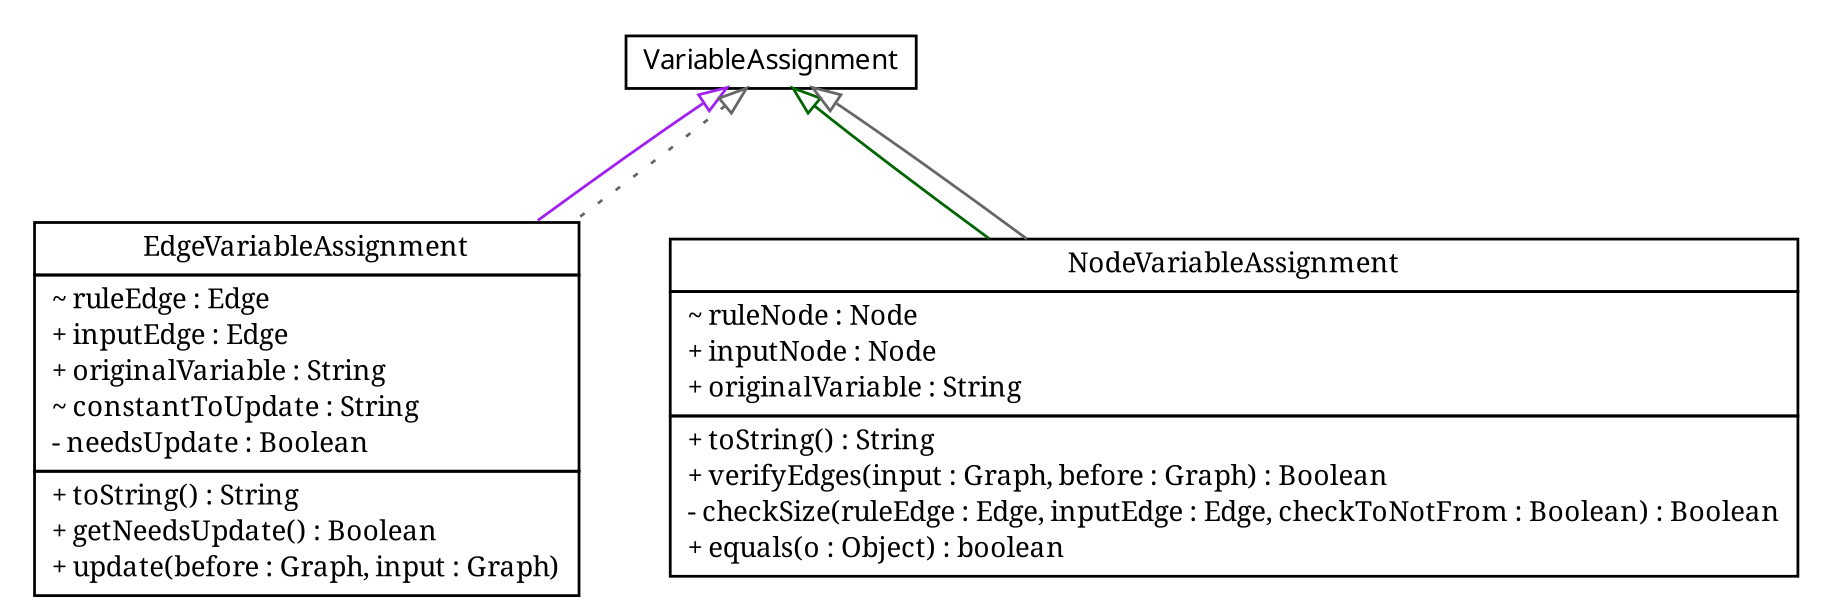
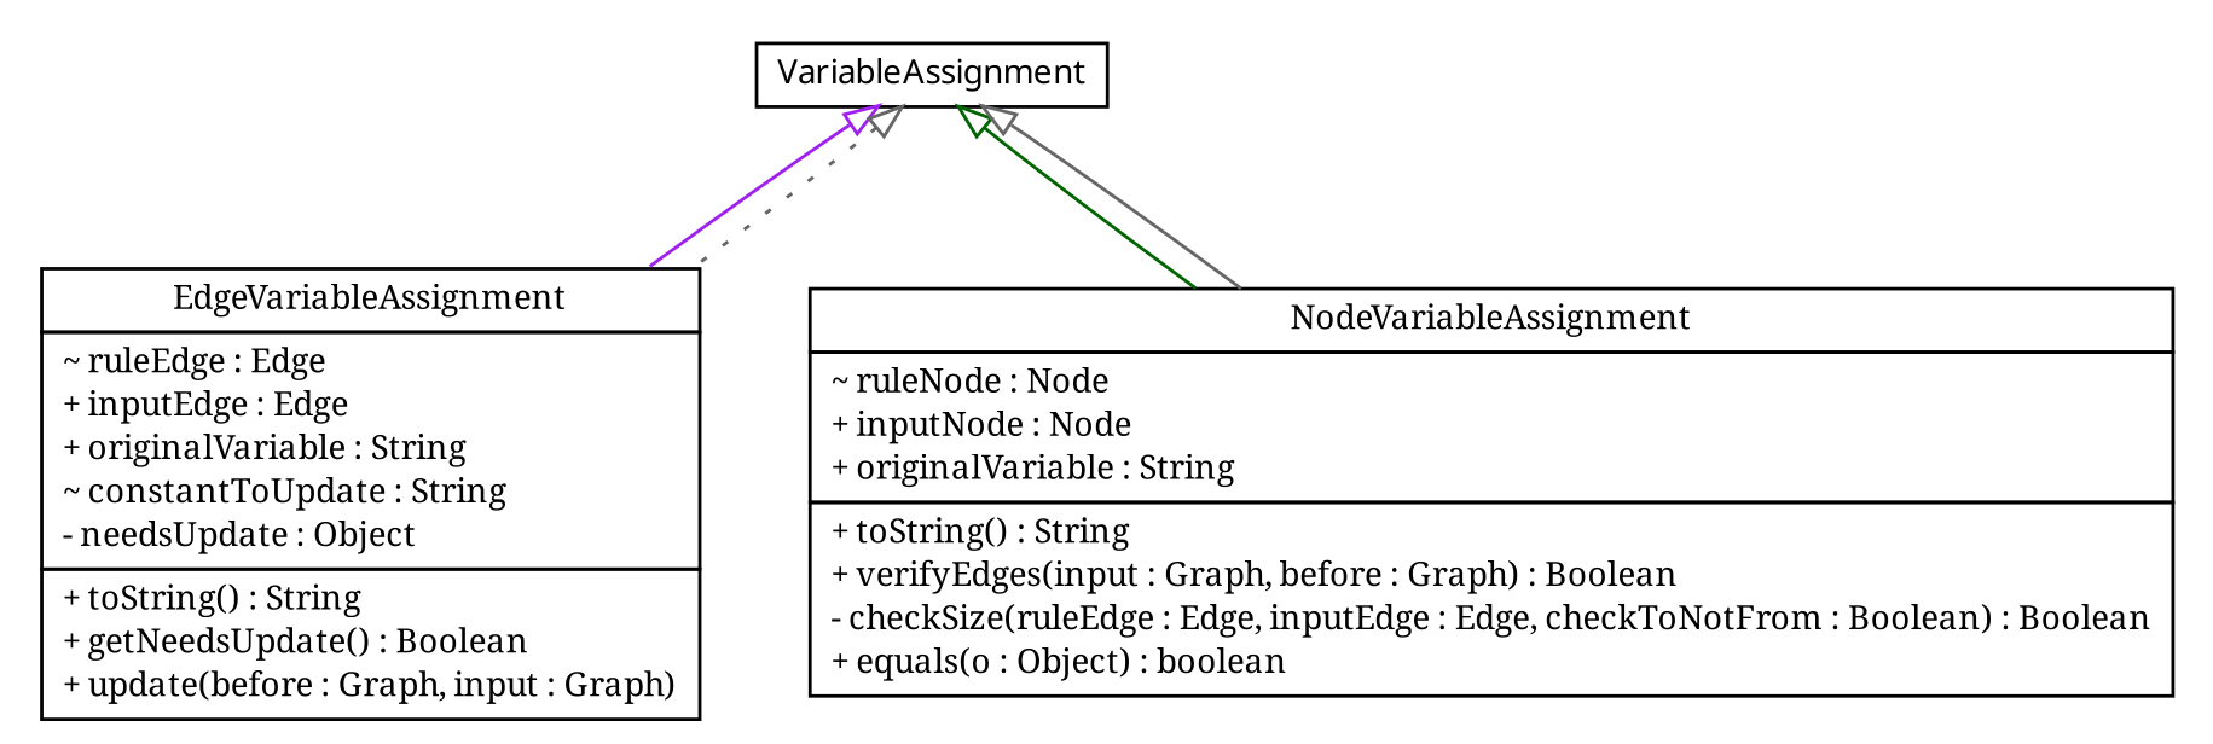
  digraph {
    nodesep=0.25
    ranksep=0.5
    fontname="Noto Serif"
    node [fontcolor=black fontname="Noto Serif" fontsize=10.0 shape=plaintext]
    edge [arrowtail=empty dir=back fontname="Noto Serif" fontsize=10 headport=p labelfontname=arial labelfontsize=10 tailport=p color=gray40 style=solid]
-   n1 [label=<<table title="model.graphTransformer.EdgeVariableAssignment" border="0" cellborder="1" cellspacing="0" cellpadding="2" port="p" href="./EdgeVariableAssignment.html"> 		<tr><td><table border="0" cellspacing="0" cellpadding="1"> <tr><td align="center" balign="center"> EdgeVariableAssignment </td></tr> 		</table></td></tr> 		<tr><td><table border="0" cellspacing="0" cellpadding="1"> <tr><td align="left" balign="left"> ~ ruleEdge : Edge </td></tr> <tr><td align="left" balign="left"> + inputEdge : Edge </td></tr> <tr><td align="left" balign="left"> + originalVariable : String </td></tr> <tr><td align="left" balign="left"> ~ constantToUpdate : String </td></tr> <tr><td align="left" balign="left"> - needsUpdate : Boolean </td></tr> 		</table></td></tr> 		<tr><td><table border="0" cellspacing="0" cellpadding="1"> <tr><td align="left" balign="left"> + toString() : String </td></tr> <tr><td align="left" balign="left"> + getNeedsUpdate() : Boolean </td></tr> <tr><td align="left" balign="left"> + update(before : Graph, input : Graph) </td></tr> 		</table></td></tr> 		</table>>]
+   n1 [label=<<table title="model.graphTransformer.EdgeVariableAssignment" border="0" cellborder="1" cellspacing="0" cellpadding="2" port="p" href="./EdgeVariableAssignment.html"> 		<tr><td><table border="0" cellspacing="0" cellpadding="1"> <tr><td align="center" balign="center"> EdgeVariableAssignment </td></tr> 		</table></td></tr> 		<tr><td><table border="0" cellspacing="0" cellpadding="1"> <tr><td align="left" balign="left"> ~ ruleEdge : Edge </td></tr> <tr><td align="left" balign="left"> + inputEdge : Edge </td></tr> <tr><td align="left" balign="left"> + originalVariable : String </td></tr> <tr><td align="left" balign="left"> ~ constantToUpdate : String </td></tr> <tr><td align="left" balign="left"> - needsUpdate : Object </td></tr> 		</table></td></tr> 		<tr><td><table border="0" cellspacing="0" cellpadding="1"> <tr><td align="left" balign="left"> + toString() : String </td></tr> <tr><td align="left" balign="left"> + getNeedsUpdate() : Boolean </td></tr> <tr><td align="left" balign="left"> + update(before : Graph, input : Graph) </td></tr> 		</table></td></tr> 		</table>>]
    n2 [label=<<table title="model.graphTransformer.NodeVariableAssignment" border="0" cellborder="1" cellspacing="0" cellpadding="2" port="p" href="./NodeVariableAssignment.html"> 		<tr><td><table border="0" cellspacing="0" cellpadding="1"> <tr><td align="center" balign="center"> NodeVariableAssignment </td></tr> 		</table></td></tr> 		<tr><td><table border="0" cellspacing="0" cellpadding="1"> <tr><td align="left" balign="left"> ~ ruleNode : Node </td></tr> <tr><td align="left" balign="left"> + inputNode : Node </td></tr> <tr><td align="left" balign="left"> + originalVariable : String </td></tr> 		</table></td></tr> 		<tr><td><table border="0" cellspacing="0" cellpadding="1"> <tr><td align="left" balign="left"> + toString() : String </td></tr> <tr><td align="left" balign="left"> + verifyEdges(input : Graph, before : Graph) : Boolean </td></tr> <tr><td align="left" balign="left"> - checkSize(ruleEdge : Edge, inputEdge : Edge, checkToNotFrom : Boolean) : Boolean </td></tr> <tr><td align="left" balign="left"> + equals(o : Object) : boolean </td></tr> 		</table></td></tr> 		</table>>]
    n3 [label=<<table title="model.graphTransformer.VariableAssignment" border="0" cellborder="1" cellspacing="0" cellpadding="2" port="p" href="./VariableAssignment.html"> 		<tr><td><table border="0" cellspacing="0" cellpadding="1"> <tr><td align="center" balign="center"><font face="ariali"> VariableAssignment </font></td></tr> 		</table></td></tr> 		</table>>]
    n3 -> n1 [color=purple]
    n3 -> n1 [style=dotted]
    n3 -> n2 [color=darkgreen]
    n3 -> n2
  }
